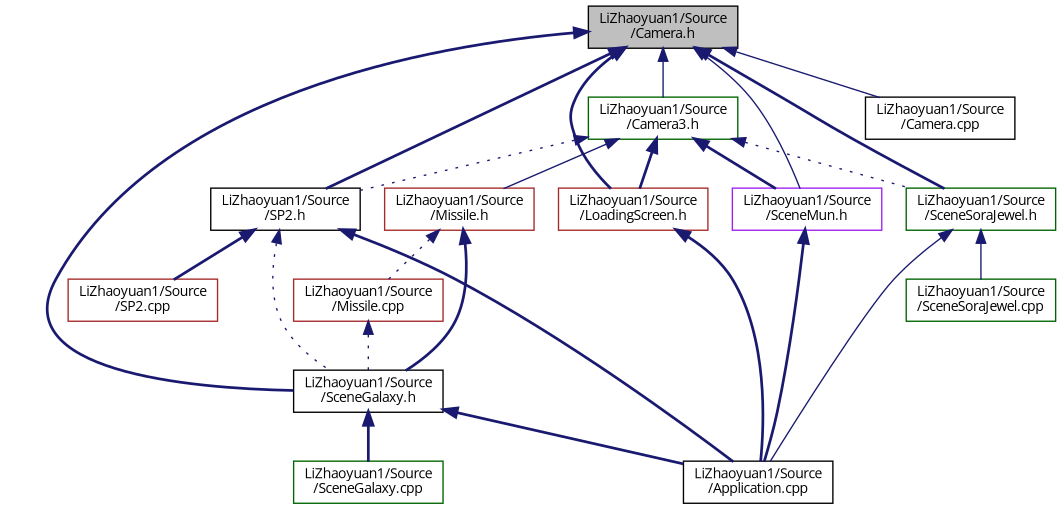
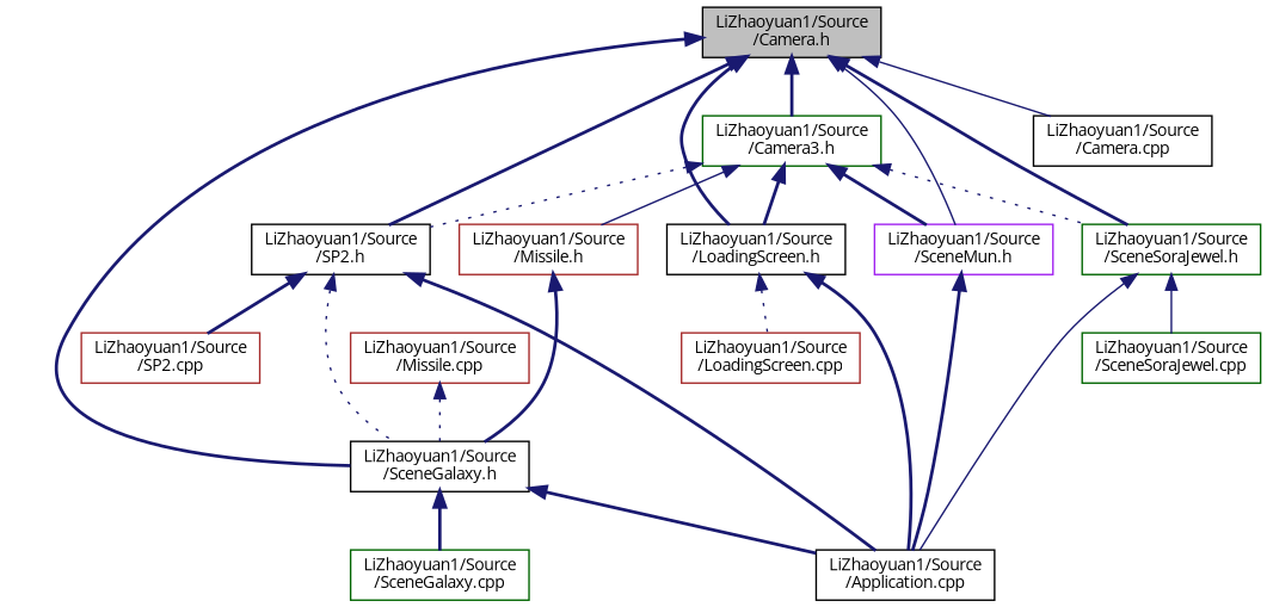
  digraph {
    fontname="Open Sans"
    node [color=black fontname="Open Sans" fontsize=10 shape=record]
    edge [color=midnightblue dir=back fontname="Open Sans" fontsize=10 labelfontname=Helvetica labelfontsize=10 style=bold]
    n1 [fillcolor=grey75 fontcolor=black height=0.2 label="LiZhaoyuan1/Source\l/Camera.h" style=filled width=0.4]
    n2 [height=0.2 label="LiZhaoyuan1/Source\l/SP2.h" width=0.4]
    n3 [height=0.2 label="LiZhaoyuan1/Source\l/SceneGalaxy.h" width=0.4]
    n4 [color=darkgreen height=0.2 label="LiZhaoyuan1/Source\l/Camera3.h" width=0.4]
-   n5 [color=brown height=0.2 label="LiZhaoyuan1/Source\l/LoadingScreen.h" width=0.4]
+   n5 [height=0.2 label="LiZhaoyuan1/Source\l/LoadingScreen.h" width=0.4]
    n6 [color=purple height=0.2 label="LiZhaoyuan1/Source\l/SceneMun.h" width=0.4]
    n7 [color=darkgreen height=0.2 label="LiZhaoyuan1/Source\l/SceneSoraJewel.h" width=0.4]
    n8 [height=0.2 label="LiZhaoyuan1/Source\l/Camera.cpp" width=0.4]
    n9 [height=0.2 label="LiZhaoyuan1/Source\l/Application.cpp" width=0.4]
    n10 [color=brown height=0.2 label="LiZhaoyuan1/Source\l/SP2.cpp" width=0.4]
    n11 [color=darkgreen height=0.2 label="LiZhaoyuan1/Source\l/SceneGalaxy.cpp" width=0.4]
    n12 [color=brown height=0.2 label="LiZhaoyuan1/Source\l/Missile.h" width=0.4]
+   n13 [color=brown height=0.2 label="LiZhaoyuan1/Source\l/LoadingScreen.cpp" width=0.4]
    n14 [color=darkgreen height=0.2 label="LiZhaoyuan1/Source\l/SceneSoraJewel.cpp" width=0.4]
    n15 [color=brown height=0.2 label="LiZhaoyuan1/Source\l/Missile.cpp" width=0.4]
    n1 -> n2
    n1 -> n3
-   n1 -> n4 [style=solid]
+   n1 -> n4
    n1 -> n5
    n1 -> n6 [style=solid]
    n1 -> n7
    n1 -> n8 [style=solid]
    n2 -> n3 [style=dotted]
    n2 -> n9
    n2 -> n10
    n3 -> n9
    n3 -> n11
    n4 -> n2 [style=dotted]
    n4 -> n5
    n4 -> n6
    n4 -> n7 [style=dotted]
    n4 -> n12 [style=solid]
    n5 -> n9
+   n5 -> n13 [style=dotted]
    n6 -> n9
    n7 -> n9 [style=solid]
    n7 -> n14 [style=solid]
    n12 -> n3
-   n12 -> n15 [style=dotted]
    n15 -> n3 [style=dotted]
  }
